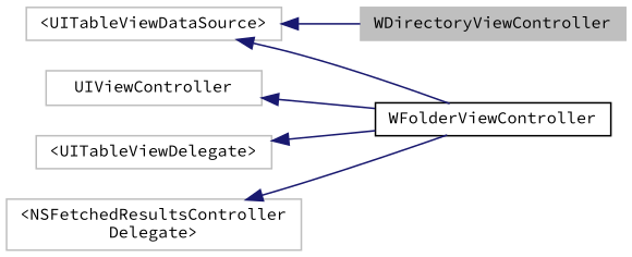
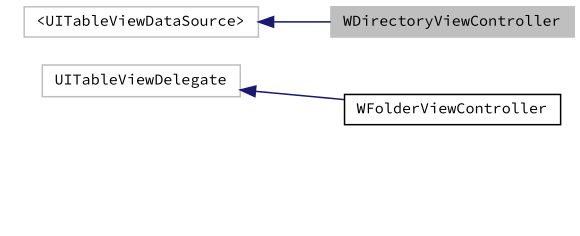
  digraph {
    fontname="Source Code Pro"
    rankdir=LR
    node [color=grey75 fillcolor=white fontname="Source Code Pro" fontsize=10 shape=record style=filled]
    edge [color=midnightblue dir=back fontname="Source Code Pro" fontsize=10 labelfontname=Helvetica labelfontsize=10 style=solid]
    n1 [fillcolor=grey75 fontcolor=black height=0.2 label=WDirectoryViewController width=0.4]
    n2 [color=black height=0.2 label=WFolderViewController width=0.4]
-   n3 [height=0.2 label=UIViewController width=0.4]
-   n4 [height=0.2 label="\<UITableViewDelegate\>" width=0.4]
+   n3 [height=0.2 label=UITableViewDelegate width=0.4]
    n5 [height=0.2 label="\<UITableViewDataSource\>" width=0.4]
-   n6 [height=0.2 label="\<NSFetchedResultsController\lDelegate\>" width=0.4]
    n3 -> n2
-   n4 -> n2
    n5 -> n1
-   n5 -> n2
-   n6 -> n2
  }
